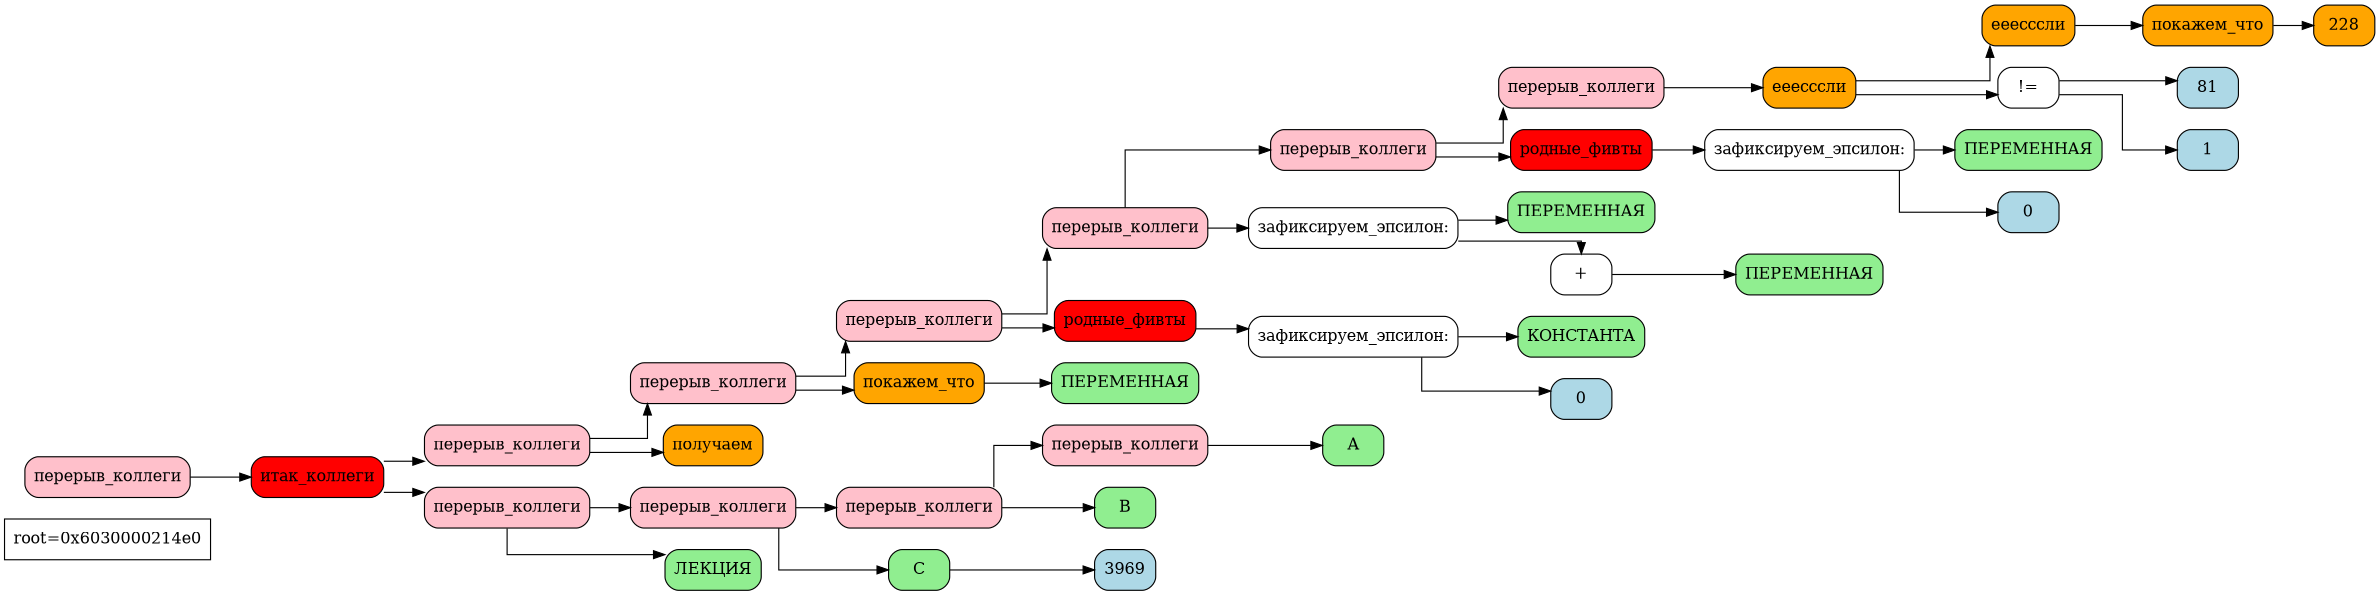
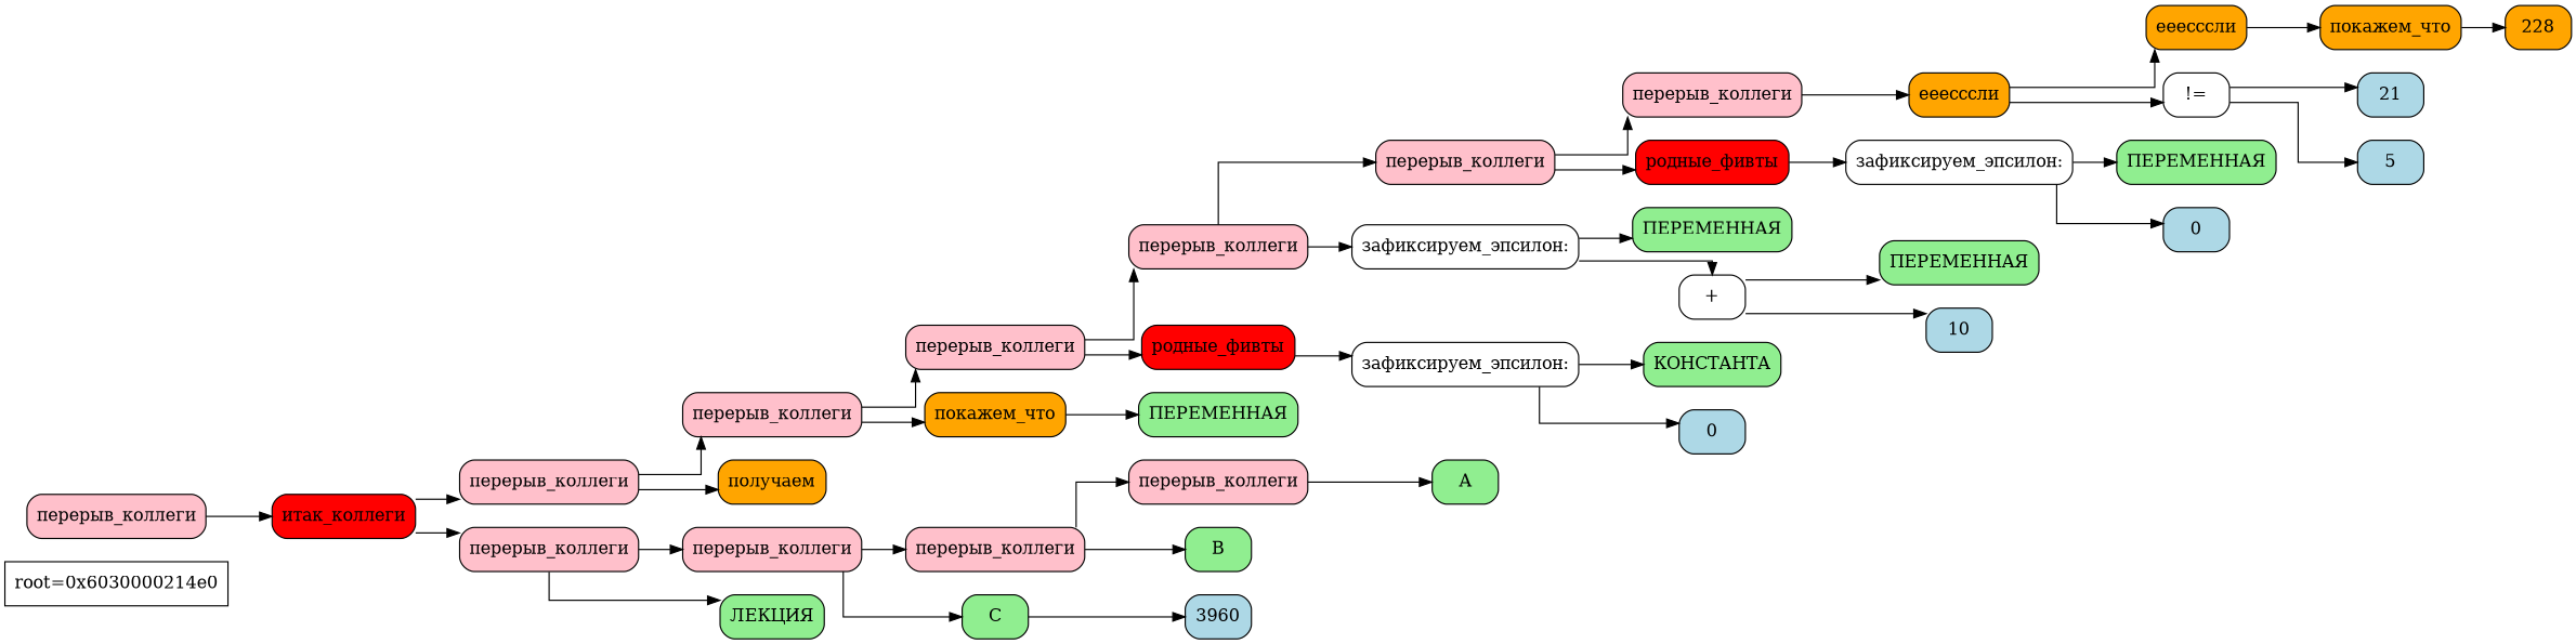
  digraph {
    rankdir=LR
    splines=ortho
    node [fontsize=14 shape=Mrecord fillcolor=pink style="rounded,filled"]
    n1 [label="root=0x6030000214e0" shape=record fillcolor="" style=""]
    n2 [label="перерыв_коллеги"]
    n3 [fillcolor=red label="итак_коллеги"]
    n4 [label="перерыв_коллеги"]
    n5 [label="перерыв_коллеги"]
    n6 [label="перерыв_коллеги"]
    n7 [fillcolor=orange label="получаем"]
    n8 [label="перерыв_коллеги"]
    n9 [fillcolor=lightgreen label="ЛЕКЦИЯ"]
    n10 [label="перерыв_коллеги"]
    n11 [fillcolor=orange label="покажем_что"]
    n12 [label="перерыв_коллеги"]
    n13 [fillcolor=red label="родные_фивты"]
    n14 [fillcolor=lightgreen label="ПЕРЕМЕННАЯ"]
    n15 [label="перерыв_коллеги"]
    n16 [fillcolor=white label="зафиксируем_эпсилон:"]
    n17 [fillcolor=white label="зафиксируем_эпсилон:"]
    n18 [label="перерыв_коллеги"]
    n19 [fillcolor=red label="родные_фивты"]
    n20 [fillcolor=lightgreen label="ПЕРЕМЕННАЯ"]
    n21 [fillcolor=white label="+"]
    n22 [fillcolor=orange label="ееесссли"]
    n23 [fillcolor=white label="зафиксируем_эпсилон:"]
    n24 [fillcolor=orange label="ееесссли"]
    n25 [fillcolor=white label="!="]
    n26 [fillcolor=orange label="покажем_что"]
-   n27 [fillcolor=lightblue label=81]
-   n28 [fillcolor=lightblue label=1]
+   n27 [fillcolor=lightblue label=21]
+   n28 [fillcolor=lightblue label=5]
    n29 [fillcolor=orange label=228]
    n30 [fillcolor=lightgreen label="ПЕРЕМЕННАЯ"]
    n31 [fillcolor=lightblue label=0]
    n32 [fillcolor=lightgreen label="ПЕРЕМЕННАЯ"]
+   n33 [fillcolor=lightblue label=10]
    n34 [fillcolor=lightgreen label="КОНСТАНТА"]
    n35 [fillcolor=lightblue label=0]
-   n36 [fillcolor=lightblue label=3969]
+   n36 [fillcolor=lightblue label=3960]
    n37 [label="перерыв_коллеги"]
    n38 [fillcolor=lightgreen label=C]
    n39 [label="перерыв_коллеги"]
    n40 [fillcolor=lightgreen label=B]
    n41 [fillcolor=lightgreen label=A]
    n2 -> n3
    n3 -> n4
    n3 -> n5
    n4 -> n6
    n4 -> n7
    n5 -> n8
    n5 -> n9
    n6 -> n10
    n6 -> n11
    n8 -> n37
    n8 -> n38
    n10 -> n12
    n10 -> n13
    n11 -> n14
    n12 -> n15
    n12 -> n16
    n13 -> n17
    n15 -> n18
    n15 -> n19
    n16 -> n20
    n16 -> n21
    n17 -> n34
    n17 -> n35
    n18 -> n22
    n19 -> n23
    n21 -> n32
+   n21 -> n33
    n22 -> n24
    n22 -> n25
    n23 -> n30
    n23 -> n31
    n24 -> n26
    n25 -> n27
    n25 -> n28
    n26 -> n29
    n37 -> n39
    n37 -> n40
    n38 -> n36
    n39 -> n41
  }
